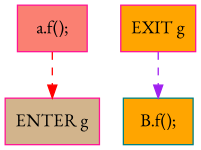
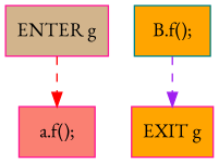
  digraph {
    fontname="EB Garamond"
    node [color=deeppink fillcolor=orange fontname="EB Garamond" shape=box style=filled]
    edge [fontname="EB Garamond" style=dashed]
    n1 [fillcolor=tan label="ENTER g"]
    n2 [fillcolor=salmon label="a.f();"]
    n3 [label="EXIT g"]
    n4 [color=teal label="B.f();"]
-   n2 -> n1 [color=red]
-   n3 -> n4 [color=purple]
+   n1 -> n2 [color=red]
+   n4 -> n3 [color=purple]
  }
